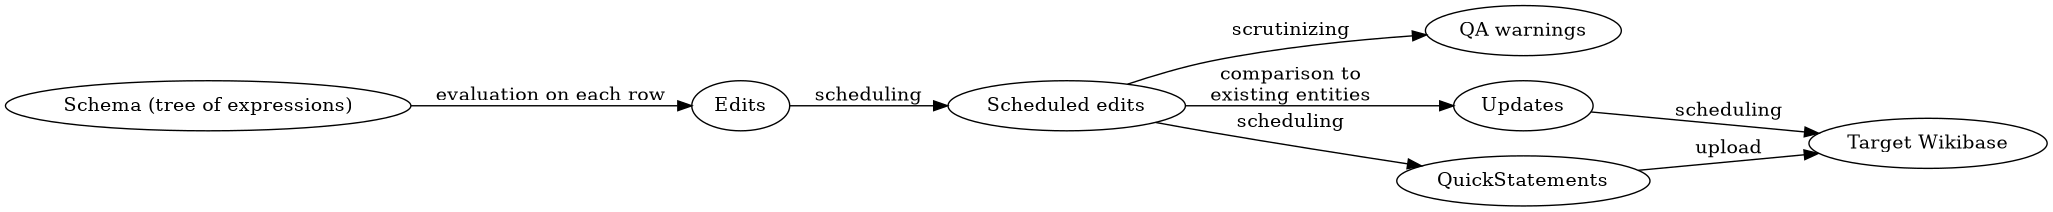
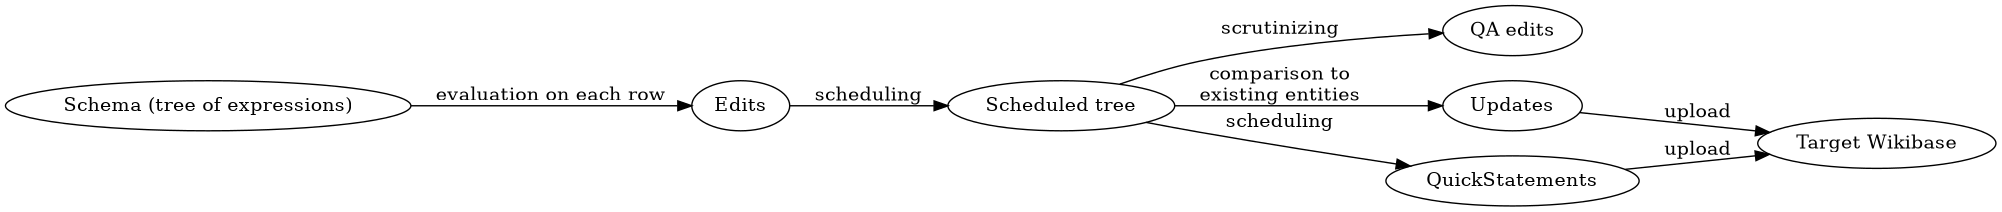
  digraph {
    rankdir=LR
    n1 [label="Schema (tree of expressions)"]
    n2 [label=Edits]
-   n3 [label="Scheduled edits"]
-   n4 [label="QA warnings"]
+   n3 [label="Scheduled tree"]
+   n4 [label="QA edits"]
    n5 [label=Updates]
    n6 [label=QuickStatements]
    n7 [label="Target Wikibase"]
    n1 -> n2 [label="evaluation on each row"]
    n2 -> n3 [label=scheduling]
    n3 -> n4 [label=scrutinizing]
    n3 -> n5 [label="comparison to\nexisting entities"]
    n3 -> n6 [label=scheduling]
-   n5 -> n7 [label=scheduling]
+   n5 -> n7 [label=upload]
    n6 -> n7 [label=upload]
  }
